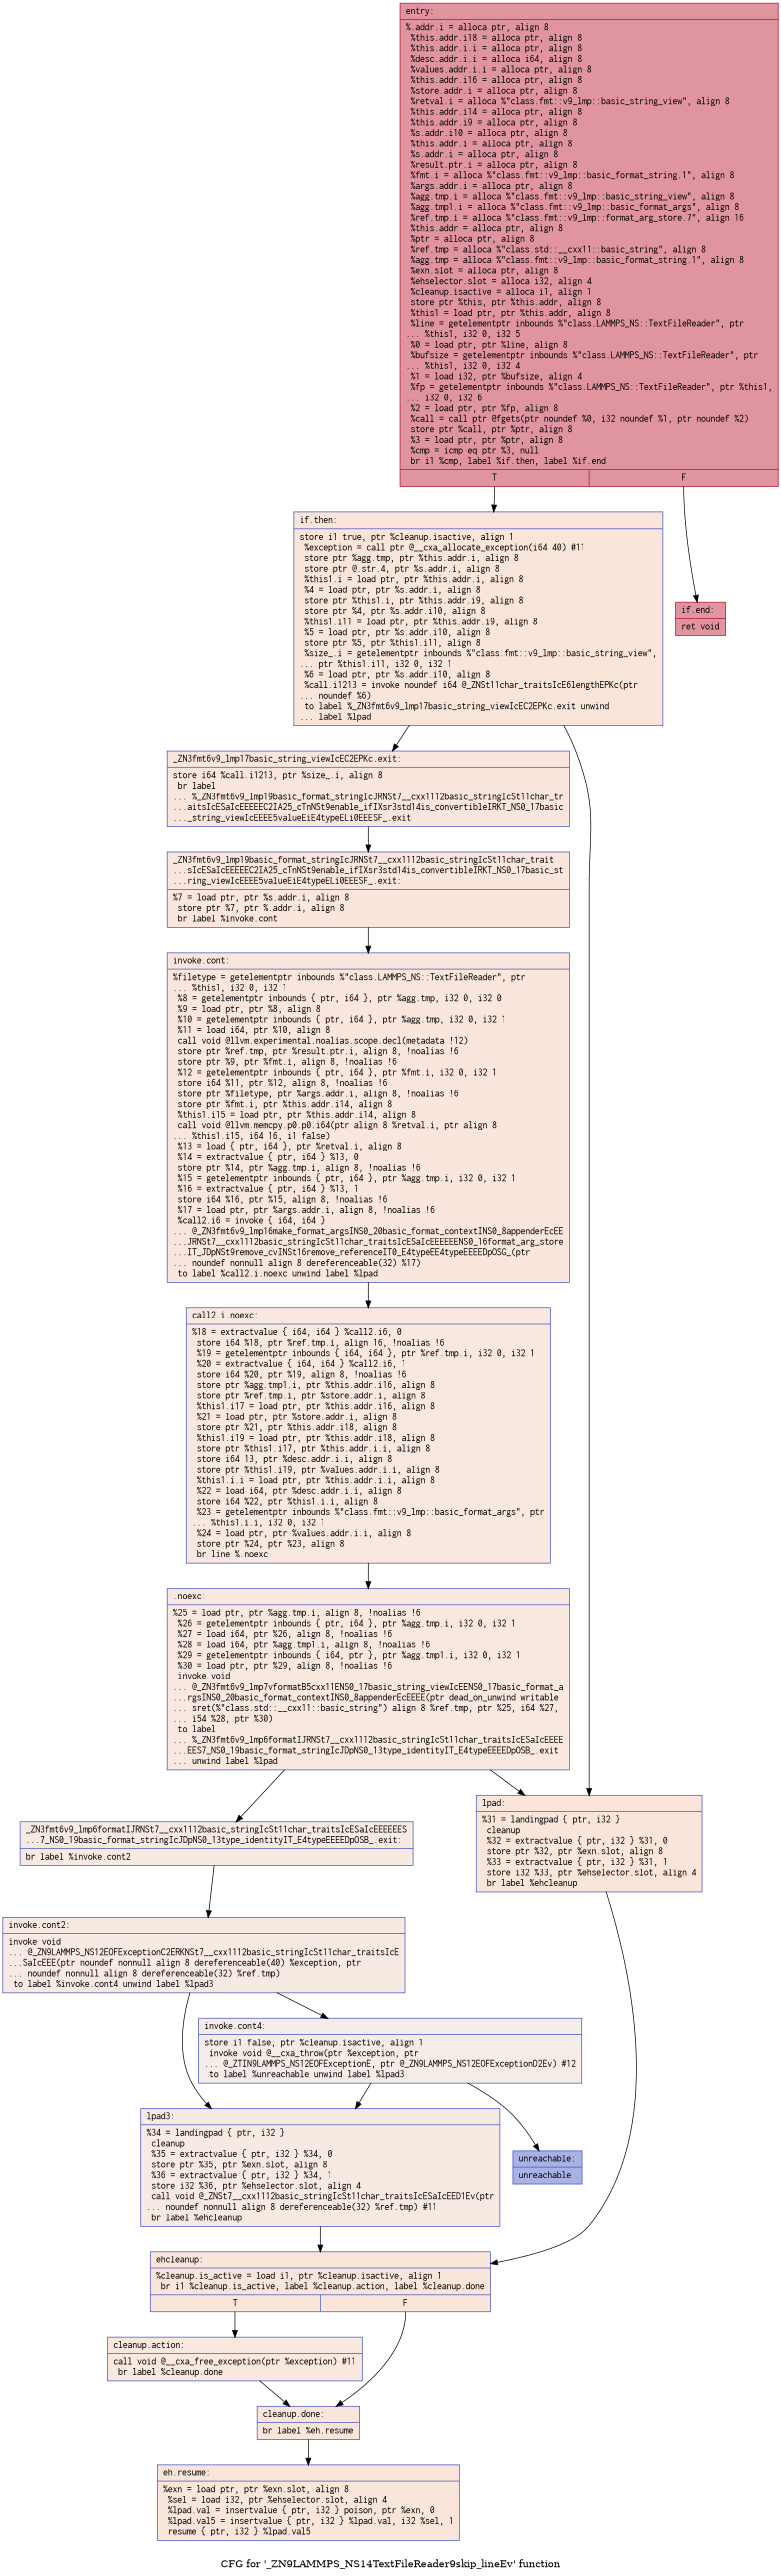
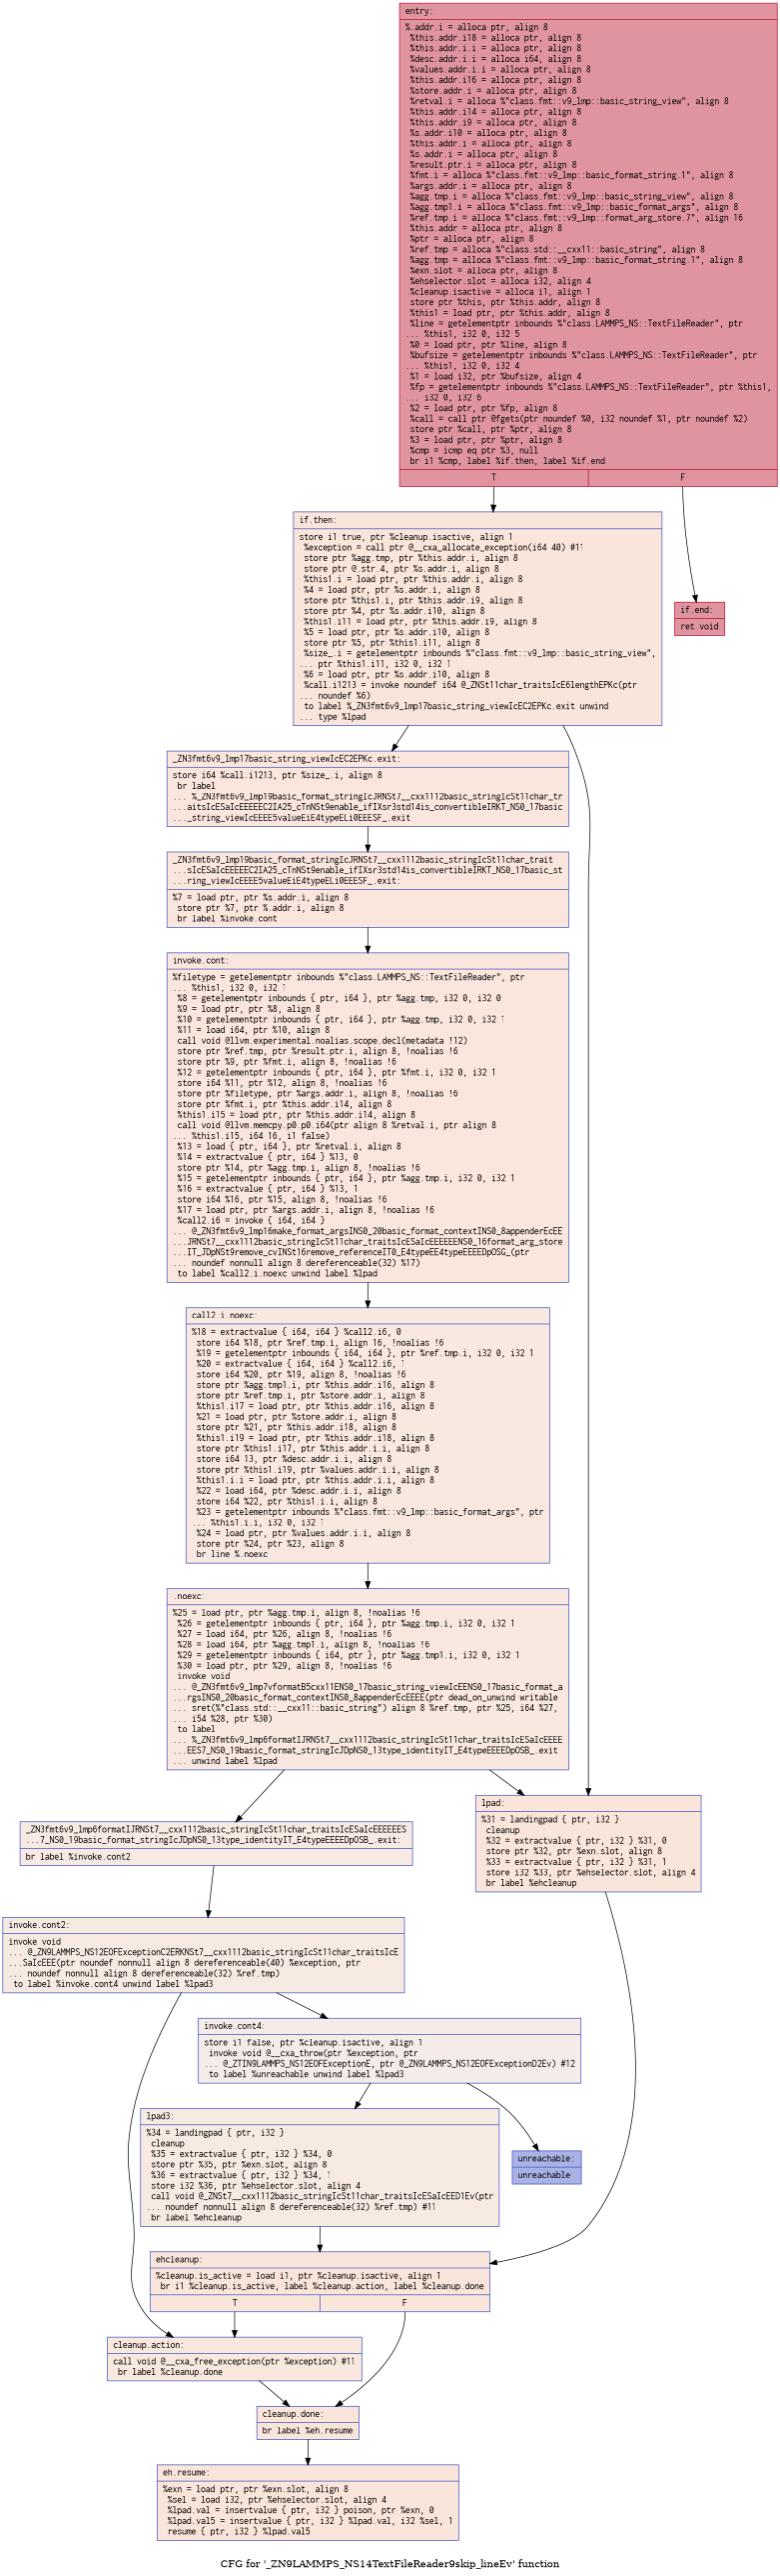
  digraph {
    label="CFG for '_ZN9LAMMPS_NS14TextFileReader9skip_lineEv' function"
    node [color="#3d50c3ff" fillcolor="#f4c5ad70" fontname=Courier shape=record style=filled]
    n1 [color="#b70d28ff" fillcolor="#b70d2870" label="{entry:\l|  %.addr.i = alloca ptr, align 8\l  %this.addr.i18 = alloca ptr, align 8\l  %this.addr.i.i = alloca ptr, align 8\l  %desc.addr.i.i = alloca i64, align 8\l  %values.addr.i.i = alloca ptr, align 8\l  %this.addr.i16 = alloca ptr, align 8\l  %store.addr.i = alloca ptr, align 8\l  %retval.i = alloca %\"class.fmt::v9_lmp::basic_string_view\", align 8\l  %this.addr.i14 = alloca ptr, align 8\l  %this.addr.i9 = alloca ptr, align 8\l  %s.addr.i10 = alloca ptr, align 8\l  %this.addr.i = alloca ptr, align 8\l  %s.addr.i = alloca ptr, align 8\l  %result.ptr.i = alloca ptr, align 8\l  %fmt.i = alloca %\"class.fmt::v9_lmp::basic_format_string.1\", align 8\l  %args.addr.i = alloca ptr, align 8\l  %agg.tmp.i = alloca %\"class.fmt::v9_lmp::basic_string_view\", align 8\l  %agg.tmp1.i = alloca %\"class.fmt::v9_lmp::basic_format_args\", align 8\l  %ref.tmp.i = alloca %\"class.fmt::v9_lmp::format_arg_store.7\", align 16\l  %this.addr = alloca ptr, align 8\l  %ptr = alloca ptr, align 8\l  %ref.tmp = alloca %\"class.std::__cxx11::basic_string\", align 8\l  %agg.tmp = alloca %\"class.fmt::v9_lmp::basic_format_string.1\", align 8\l  %exn.slot = alloca ptr, align 8\l  %ehselector.slot = alloca i32, align 4\l  %cleanup.isactive = alloca i1, align 1\l  store ptr %this, ptr %this.addr, align 8\l  %this1 = load ptr, ptr %this.addr, align 8\l  %line = getelementptr inbounds %\"class.LAMMPS_NS::TextFileReader\", ptr\l... %this1, i32 0, i32 5\l  %0 = load ptr, ptr %line, align 8\l  %bufsize = getelementptr inbounds %\"class.LAMMPS_NS::TextFileReader\", ptr\l... %this1, i32 0, i32 4\l  %1 = load i32, ptr %bufsize, align 4\l  %fp = getelementptr inbounds %\"class.LAMMPS_NS::TextFileReader\", ptr %this1,\l... i32 0, i32 6\l  %2 = load ptr, ptr %fp, align 8\l  %call = call ptr @fgets(ptr noundef %0, i32 noundef %1, ptr noundef %2)\l  store ptr %call, ptr %ptr, align 8\l  %3 = load ptr, ptr %ptr, align 8\l  %cmp = icmp eq ptr %3, null\l  br i1 %cmp, label %if.then, label %if.end\l|{<s0>T|<s1>F}}"]
-   n2 [label="{if.then:\l|  store i1 true, ptr %cleanup.isactive, align 1\l  %exception = call ptr @__cxa_allocate_exception(i64 40) #11\l  store ptr %agg.tmp, ptr %this.addr.i, align 8\l  store ptr @.str.4, ptr %s.addr.i, align 8\l  %this1.i = load ptr, ptr %this.addr.i, align 8\l  %4 = load ptr, ptr %s.addr.i, align 8\l  store ptr %this1.i, ptr %this.addr.i9, align 8\l  store ptr %4, ptr %s.addr.i10, align 8\l  %this1.i11 = load ptr, ptr %this.addr.i9, align 8\l  %5 = load ptr, ptr %s.addr.i10, align 8\l  store ptr %5, ptr %this1.i11, align 8\l  %size_.i = getelementptr inbounds %\"class.fmt::v9_lmp::basic_string_view\",\l... ptr %this1.i11, i32 0, i32 1\l  %6 = load ptr, ptr %s.addr.i10, align 8\l  %call.i1213 = invoke noundef i64 @_ZNSt11char_traitsIcE6lengthEPKc(ptr\l... noundef %6)\l          to label %_ZN3fmt6v9_lmp17basic_string_viewIcEC2EPKc.exit unwind\l... label %lpad\l}"]
+   n2 [label="{if.then:\l|  store i1 true, ptr %cleanup.isactive, align 1\l  %exception = call ptr @__cxa_allocate_exception(i64 40) #11\l  store ptr %agg.tmp, ptr %this.addr.i, align 8\l  store ptr @.str.4, ptr %s.addr.i, align 8\l  %this1.i = load ptr, ptr %this.addr.i, align 8\l  %4 = load ptr, ptr %s.addr.i, align 8\l  store ptr %this1.i, ptr %this.addr.i9, align 8\l  store ptr %4, ptr %s.addr.i10, align 8\l  %this1.i11 = load ptr, ptr %this.addr.i9, align 8\l  %5 = load ptr, ptr %s.addr.i10, align 8\l  store ptr %5, ptr %this1.i11, align 8\l  %size_.i = getelementptr inbounds %\"class.fmt::v9_lmp::basic_string_view\",\l... ptr %this1.i11, i32 0, i32 1\l  %6 = load ptr, ptr %s.addr.i10, align 8\l  %call.i1213 = invoke noundef i64 @_ZNSt11char_traitsIcE6lengthEPKc(ptr\l... noundef %6)\l          to label %_ZN3fmt6v9_lmp17basic_string_viewIcEC2EPKc.exit unwind\l... type %lpad\l}"]
    n3 [color="#b70d28ff" fillcolor="#b70d2870" label="{if.end:\l|  ret void\l}"]
    n4 [fillcolor="#f3c7b170" label="{_ZN3fmt6v9_lmp17basic_string_viewIcEC2EPKc.exit:\l|  store i64 %call.i1213, ptr %size_.i, align 8\l  br label\l... %_ZN3fmt6v9_lmp19basic_format_stringIcJRNSt7__cxx1112basic_stringIcSt11char_tr\l...aitsIcESaIcEEEEEC2IA25_cTnNSt9enable_ifIXsr3std14is_convertibleIRKT_NS0_17basic\l..._string_viewIcEEEE5valueEiE4typeELi0EEESF_.exit\l}"]
    n5 [label="{lpad:\l|  %31 = landingpad \{ ptr, i32 \}\l          cleanup\l  %32 = extractvalue \{ ptr, i32 \} %31, 0\l  store ptr %32, ptr %exn.slot, align 8\l  %33 = extractvalue \{ ptr, i32 \} %31, 1\l  store i32 %33, ptr %ehselector.slot, align 4\l  br label %ehcleanup\l}"]
    n6 [fillcolor="#f3c7b170" label="{_ZN3fmt6v9_lmp19basic_format_stringIcJRNSt7__cxx1112basic_stringIcSt11char_trait\l...sIcESaIcEEEEEC2IA25_cTnNSt9enable_ifIXsr3std14is_convertibleIRKT_NS0_17basic_st\l...ring_viewIcEEEE5valueEiE4typeELi0EEESF_.exit:\l|  %7 = load ptr, ptr %s.addr.i, align 8\l  store ptr %7, ptr %.addr.i, align 8\l  br label %invoke.cont\l}"]
    n7 [label="{ehcleanup:\l|  %cleanup.is_active = load i1, ptr %cleanup.isactive, align 1\l  br i1 %cleanup.is_active, label %cleanup.action, label %cleanup.done\l|{<s0>T|<s1>F}}"]
    n8 [fillcolor="#f3c7b170" label="{invoke.cont:\l|  %filetype = getelementptr inbounds %\"class.LAMMPS_NS::TextFileReader\", ptr\l... %this1, i32 0, i32 1\l  %8 = getelementptr inbounds \{ ptr, i64 \}, ptr %agg.tmp, i32 0, i32 0\l  %9 = load ptr, ptr %8, align 8\l  %10 = getelementptr inbounds \{ ptr, i64 \}, ptr %agg.tmp, i32 0, i32 1\l  %11 = load i64, ptr %10, align 8\l  call void @llvm.experimental.noalias.scope.decl(metadata !12)\l  store ptr %ref.tmp, ptr %result.ptr.i, align 8, !noalias !6\l  store ptr %9, ptr %fmt.i, align 8, !noalias !6\l  %12 = getelementptr inbounds \{ ptr, i64 \}, ptr %fmt.i, i32 0, i32 1\l  store i64 %11, ptr %12, align 8, !noalias !6\l  store ptr %filetype, ptr %args.addr.i, align 8, !noalias !6\l  store ptr %fmt.i, ptr %this.addr.i14, align 8\l  %this1.i15 = load ptr, ptr %this.addr.i14, align 8\l  call void @llvm.memcpy.p0.p0.i64(ptr align 8 %retval.i, ptr align 8\l... %this1.i15, i64 16, i1 false)\l  %13 = load \{ ptr, i64 \}, ptr %retval.i, align 8\l  %14 = extractvalue \{ ptr, i64 \} %13, 0\l  store ptr %14, ptr %agg.tmp.i, align 8, !noalias !6\l  %15 = getelementptr inbounds \{ ptr, i64 \}, ptr %agg.tmp.i, i32 0, i32 1\l  %16 = extractvalue \{ ptr, i64 \} %13, 1\l  store i64 %16, ptr %15, align 8, !noalias !6\l  %17 = load ptr, ptr %args.addr.i, align 8, !noalias !6\l  %call2.i6 = invoke \{ i64, i64 \}\l... @_ZN3fmt6v9_lmp16make_format_argsINS0_20basic_format_contextINS0_8appenderEcEE\l...JRNSt7__cxx1112basic_stringIcSt11char_traitsIcESaIcEEEEEENS0_16format_arg_store\l...IT_JDpNSt9remove_cvINSt16remove_referenceIT0_E4typeEE4typeEEEEDpOSG_(ptr\l... noundef nonnull align 8 dereferenceable(32) %17)\l          to label %call2.i.noexc unwind label %lpad\l}"]
    n9 [fillcolor="#f2cab570" label="{cleanup.action:\l|  call void @__cxa_free_exception(ptr %exception) #11\l  br label %cleanup.done\l}"]
    n10 [label="{cleanup.done:\l|  br label %eh.resume\l}"]
    n11 [fillcolor="#f1ccb870" label="{call2.i.noexc:\l|  %18 = extractvalue \{ i64, i64 \} %call2.i6, 0\l  store i64 %18, ptr %ref.tmp.i, align 16, !noalias !6\l  %19 = getelementptr inbounds \{ i64, i64 \}, ptr %ref.tmp.i, i32 0, i32 1\l  %20 = extractvalue \{ i64, i64 \} %call2.i6, 1\l  store i64 %20, ptr %19, align 8, !noalias !6\l  store ptr %agg.tmp1.i, ptr %this.addr.i16, align 8\l  store ptr %ref.tmp.i, ptr %store.addr.i, align 8\l  %this1.i17 = load ptr, ptr %this.addr.i16, align 8\l  %21 = load ptr, ptr %store.addr.i, align 8\l  store ptr %21, ptr %this.addr.i18, align 8\l  %this1.i19 = load ptr, ptr %this.addr.i18, align 8\l  store ptr %this1.i17, ptr %this.addr.i.i, align 8\l  store i64 13, ptr %desc.addr.i.i, align 8\l  store ptr %this1.i19, ptr %values.addr.i.i, align 8\l  %this1.i.i = load ptr, ptr %this.addr.i.i, align 8\l  %22 = load i64, ptr %desc.addr.i.i, align 8\l  store i64 %22, ptr %this1.i.i, align 8\l  %23 = getelementptr inbounds %\"class.fmt::v9_lmp::basic_format_args\", ptr\l... %this1.i.i, i32 0, i32 1\l  %24 = load ptr, ptr %values.addr.i.i, align 8\l  store ptr %24, ptr %23, align 8\l  br line %.noexc\l}"]
    n12 [fillcolor="#f1ccb870" label="{.noexc:\l|  %25 = load ptr, ptr %agg.tmp.i, align 8, !noalias !6\l  %26 = getelementptr inbounds \{ ptr, i64 \}, ptr %agg.tmp.i, i32 0, i32 1\l  %27 = load i64, ptr %26, align 8, !noalias !6\l  %28 = load i64, ptr %agg.tmp1.i, align 8, !noalias !6\l  %29 = getelementptr inbounds \{ i64, ptr \}, ptr %agg.tmp1.i, i32 0, i32 1\l  %30 = load ptr, ptr %29, align 8, !noalias !6\l  invoke void\l... @_ZN3fmt6v9_lmp7vformatB5cxx11ENS0_17basic_string_viewIcEENS0_17basic_format_a\l...rgsINS0_20basic_format_contextINS0_8appenderEcEEEE(ptr dead_on_unwind writable\l... sret(%\"class.std::__cxx11::basic_string\") align 8 %ref.tmp, ptr %25, i64 %27,\l... i54 %28, ptr %30)\l          to label\l... %_ZN3fmt6v9_lmp6formatIJRNSt7__cxx1112basic_stringIcSt11char_traitsIcESaIcEEEE\l...EES7_NS0_19basic_format_stringIcJDpNS0_13type_identityIT_E4typeEEEEDpOSB_.exit\l... unwind label %lpad\l}"]
    n13 [fillcolor="#eed0c070" label="{_ZN3fmt6v9_lmp6formatIJRNSt7__cxx1112basic_stringIcSt11char_traitsIcESaIcEEEEEES\l...7_NS0_19basic_format_stringIcJDpNS0_13type_identityIT_E4typeEEEEDpOSB_.exit:\l|  br label %invoke.cont2\l}"]
    n14 [fillcolor="#eed0c070" label="{invoke.cont2:\l|  invoke void\l... @_ZN9LAMMPS_NS12EOFExceptionC2ERKNSt7__cxx1112basic_stringIcSt11char_traitsIcE\l...SaIcEEE(ptr noundef nonnull align 8 dereferenceable(40) %exception, ptr\l... noundef nonnull align 8 dereferenceable(32) %ref.tmp)\l          to label %invoke.cont4 unwind label %lpad3\l}"]
    n15 [fillcolor="#ead5c970" label="{invoke.cont4:\l|  store i1 false, ptr %cleanup.isactive, align 1\l  invoke void @__cxa_throw(ptr %exception, ptr\l... @_ZTIN9LAMMPS_NS12EOFExceptionE, ptr @_ZN9LAMMPS_NS12EOFExceptionD2Ev) #12\l          to label %unreachable unwind label %lpad3\l}"]
    n16 [fillcolor="#eed0c070" label="{lpad3:\l|  %34 = landingpad \{ ptr, i32 \}\l          cleanup\l  %35 = extractvalue \{ ptr, i32 \} %34, 0\l  store ptr %35, ptr %exn.slot, align 8\l  %36 = extractvalue \{ ptr, i32 \} %34, 1\l  store i32 %36, ptr %ehselector.slot, align 4\l  call void @_ZNSt7__cxx1112basic_stringIcSt11char_traitsIcESaIcEED1Ev(ptr\l... noundef nonnull align 8 dereferenceable(32) %ref.tmp) #11\l  br label %ehcleanup\l}"]
    n17 [fillcolor="#3d50c370" label="{unreachable:\l|  unreachable\l}"]
    n18 [label="{eh.resume:\l|  %exn = load ptr, ptr %exn.slot, align 8\l  %sel = load i32, ptr %ehselector.slot, align 4\l  %lpad.val = insertvalue \{ ptr, i32 \} poison, ptr %exn, 0\l  %lpad.val5 = insertvalue \{ ptr, i32 \} %lpad.val, i32 %sel, 1\l  resume \{ ptr, i32 \} %lpad.val5\l}"]
    n1 -> n2 [tailport=s0]
    n1 -> n3 [tailport=s1]
    n2 -> n4
    n2 -> n5
    n4 -> n6
    n5 -> n7
    n6 -> n8
    n7 -> n9 [tailport=s0]
    n7 -> n10 [tailport=s1]
    n8 -> n11
    n9 -> n10
    n10 -> n18
    n11 -> n12
    n12 -> n5
    n12 -> n13
    n13 -> n14
    n14 -> n15
-   n14 -> n16
+   n14 -> n9
    n15 -> n16
    n15 -> n17
    n16 -> n7
  }
